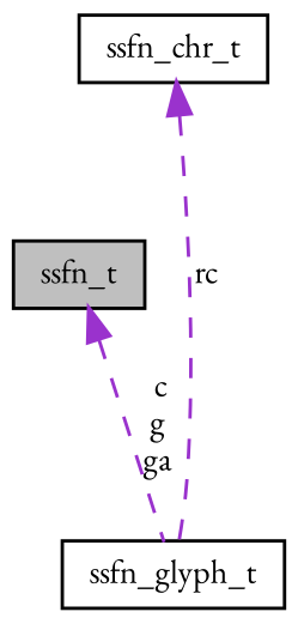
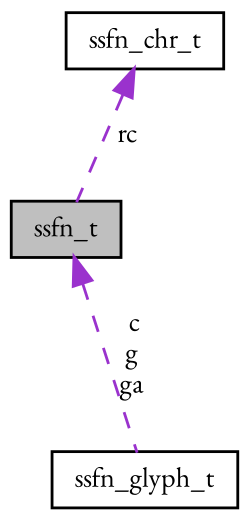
  digraph {
    fontname="EB Garamond"
    node [color=black fillcolor=white fontname="EB Garamond" fontsize=10 shape=record style=filled]
    edge [color=darkorchid3 dir=back fontname="EB Garamond" fontsize=10 labelfontname=Helvetica labelfontsize=10 style=dashed]
    n1 [fillcolor=grey75 fontcolor=black height=0.2 label=ssfn_t width=0.4]
    n2 [height=0.2 label=ssfn_glyph_t width=0.4]
    n3 [height=0.2 label=ssfn_chr_t width=0.4]
    n1 -> n2 [label=" c\ng\nga"]
-   n3 -> n2 [label=" rc"]
+   n3 -> n1 [label=" rc"]
  }
